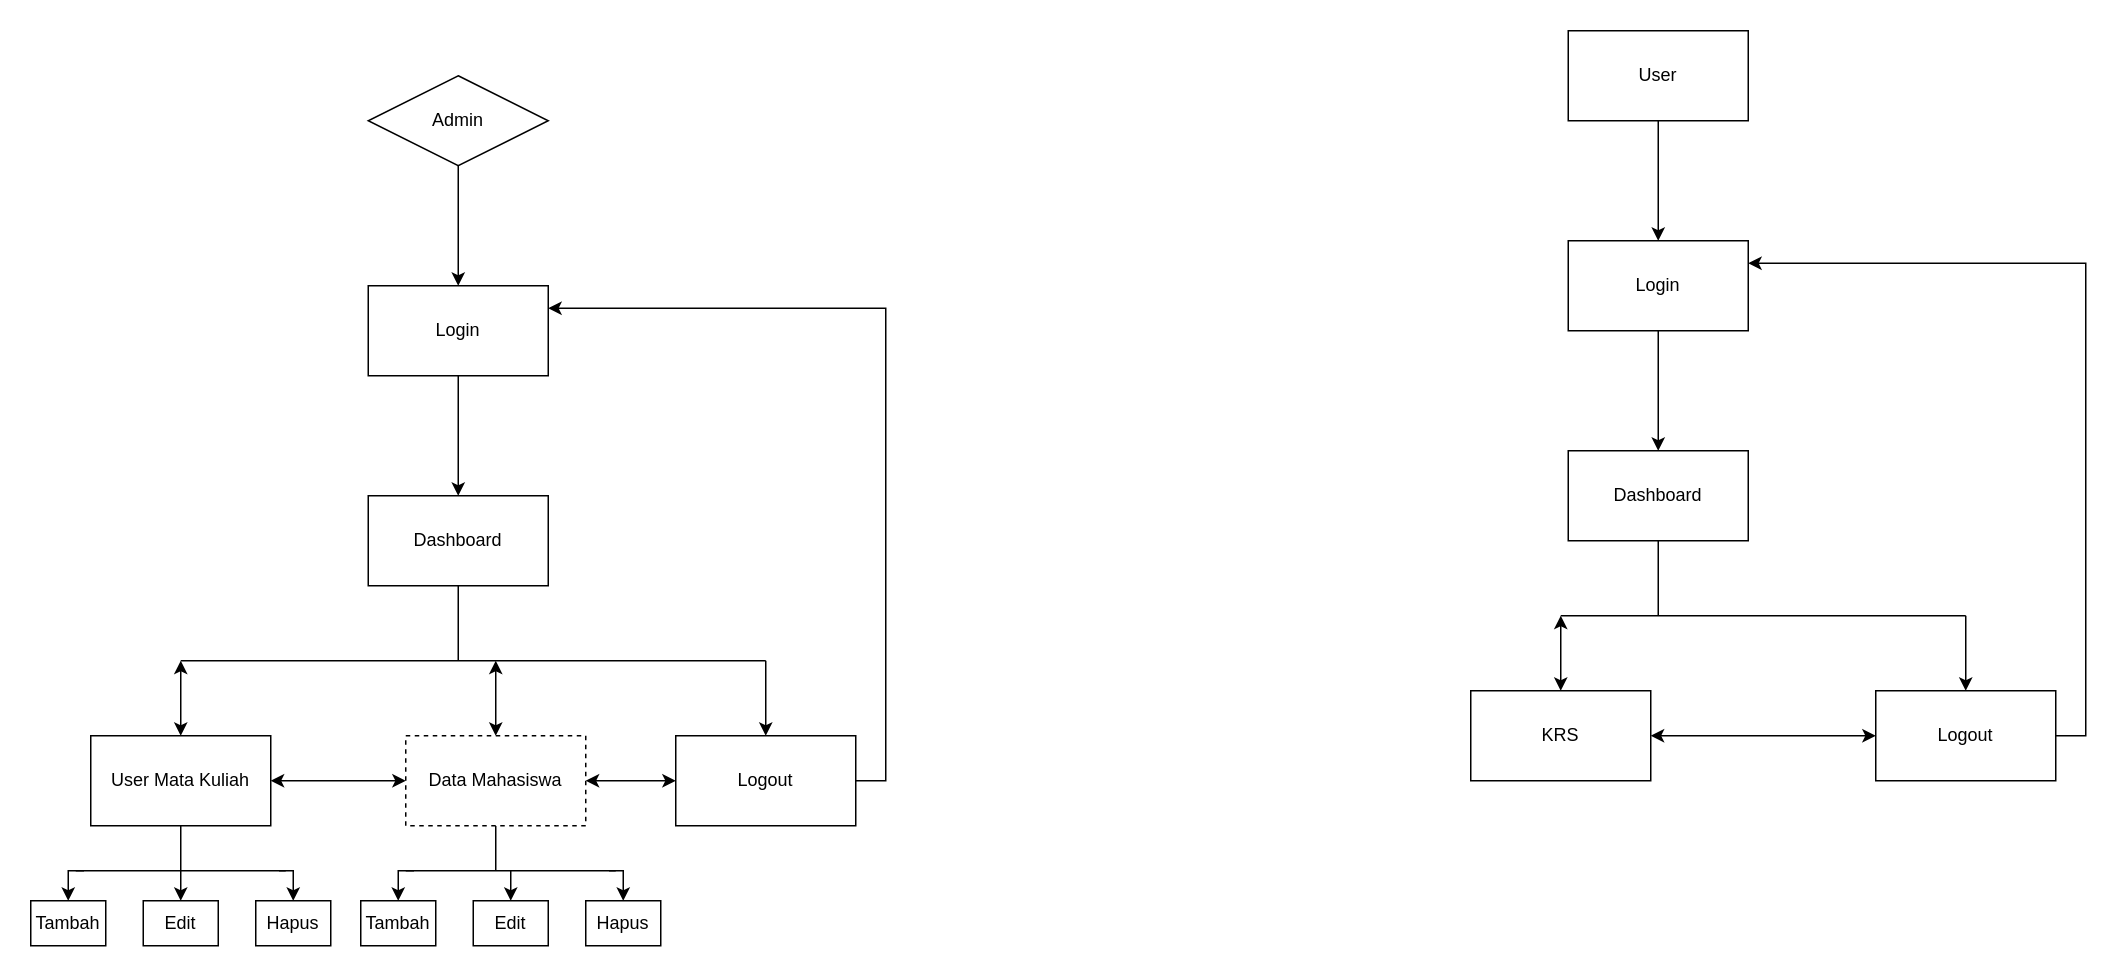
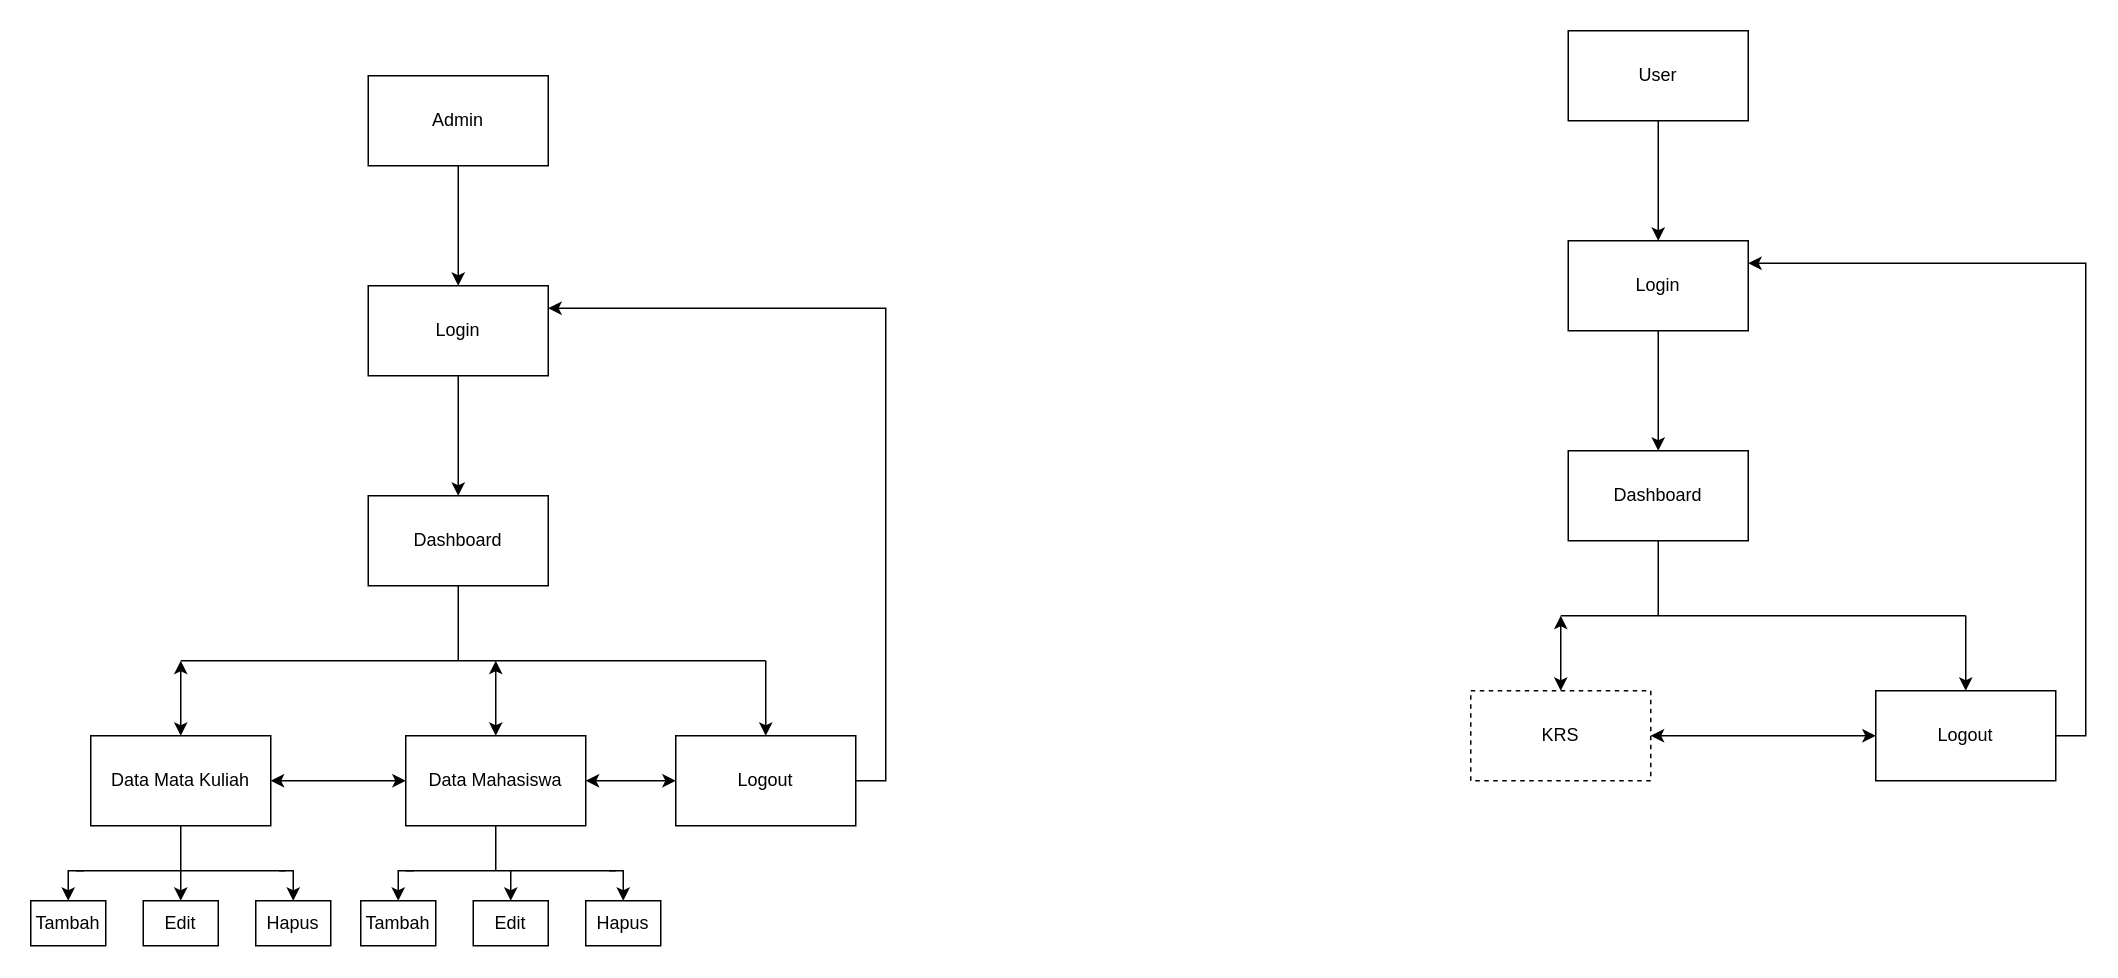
  <mxCell id="0" />
  <mxCell id="1" parent="0" />
  <mxCell id="2" value="" style="edgeStyle=orthogonalEdgeStyle;rounded=0;orthogonalLoop=1;jettySize=auto;html=1;" edge="1" parent="1" source="3" target="5"><mxGeometry relative="1" as="geometry" /></mxCell>
- <mxCell id="3" value="Admin" style="rhombus;whiteSpace=wrap;html=1;" vertex="1" parent="1"><mxGeometry x="245" y="50" width="120" height="60" as="geometry" /></mxCell>
+ <mxCell id="3" value="Admin" style="rounded=0;whiteSpace=wrap;html=1;" vertex="1" parent="1"><mxGeometry x="245" y="50" width="120" height="60" as="geometry" /></mxCell>
  <mxCell id="4" value="" style="edgeStyle=orthogonalEdgeStyle;rounded=0;orthogonalLoop=1;jettySize=auto;html=1;" edge="1" parent="1" source="5" target="7"><mxGeometry relative="1" as="geometry" /></mxCell>
  <mxCell id="5" value="Login" style="whiteSpace=wrap;html=1;rounded=0;" vertex="1" parent="1"><mxGeometry x="245" y="190" width="120" height="60" as="geometry" /></mxCell>
  <mxCell id="6" style="edgeStyle=orthogonalEdgeStyle;rounded=0;orthogonalLoop=1;jettySize=auto;html=1;startArrow=none;startFill=0;endArrow=none;endFill=0;" edge="1" parent="1" source="7"><mxGeometry relative="1" as="geometry"><mxPoint x="305" y="440" as="targetPoint" /></mxGeometry></mxCell>
  <mxCell id="7" value="Dashboard" style="whiteSpace=wrap;html=1;rounded=0;" vertex="1" parent="1"><mxGeometry x="245" y="330" width="120" height="60" as="geometry" /></mxCell>
  <mxCell id="8" value="" style="endArrow=none;html=1;" edge="1" parent="1"><mxGeometry width="50" height="50" relative="1" as="geometry"><mxPoint x="120" y="440" as="sourcePoint" /><mxPoint x="510" y="440" as="targetPoint" /></mxGeometry></mxCell>
  <mxCell id="9" style="edgeStyle=orthogonalEdgeStyle;rounded=0;orthogonalLoop=1;jettySize=auto;html=1;entryX=0;entryY=0.5;entryDx=0;entryDy=0;startArrow=classic;startFill=1;endArrow=classic;endFill=1;" edge="1" parent="1" source="12" target="19"><mxGeometry relative="1" as="geometry" /></mxCell>
  <mxCell id="10" style="edgeStyle=orthogonalEdgeStyle;rounded=0;orthogonalLoop=1;jettySize=auto;html=1;startArrow=classic;startFill=1;endArrow=classic;endFill=1;" edge="1" parent="1" source="12"><mxGeometry relative="1" as="geometry"><mxPoint x="330" y="440" as="targetPoint" /></mxGeometry></mxCell>
  <mxCell id="11" style="edgeStyle=orthogonalEdgeStyle;rounded=0;orthogonalLoop=1;jettySize=auto;html=1;startArrow=none;startFill=0;endArrow=none;endFill=0;" edge="1" parent="1" source="12"><mxGeometry relative="1" as="geometry"><mxPoint x="330" y="580" as="targetPoint" /></mxGeometry></mxCell>
- <mxCell id="12" value="Data Mahasiswa" style="rounded=0;whiteSpace=wrap;html=1;dashed=1;" vertex="1" parent="1"><mxGeometry x="270" y="490" width="120" height="60" as="geometry" /></mxCell>
+ <mxCell id="12" value="Data Mahasiswa" style="rounded=0;whiteSpace=wrap;html=1;" vertex="1" parent="1"><mxGeometry x="270" y="490" width="120" height="60" as="geometry" /></mxCell>
  <mxCell id="13" style="edgeStyle=orthogonalEdgeStyle;rounded=0;orthogonalLoop=1;jettySize=auto;html=1;startArrow=classic;startFill=1;endArrow=classic;endFill=1;" edge="1" parent="1" source="16"><mxGeometry relative="1" as="geometry"><mxPoint x="120" y="440" as="targetPoint" /></mxGeometry></mxCell>
  <mxCell id="14" style="edgeStyle=orthogonalEdgeStyle;rounded=0;orthogonalLoop=1;jettySize=auto;html=1;startArrow=classic;startFill=1;endArrow=classic;endFill=1;entryX=0;entryY=0.5;entryDx=0;entryDy=0;" edge="1" parent="1" source="16" target="12"><mxGeometry relative="1" as="geometry"><mxPoint x="240" y="520" as="targetPoint" /></mxGeometry></mxCell>
  <mxCell id="15" style="edgeStyle=orthogonalEdgeStyle;rounded=0;orthogonalLoop=1;jettySize=auto;html=1;startArrow=none;startFill=0;endArrow=none;endFill=0;" edge="1" parent="1" source="16"><mxGeometry relative="1" as="geometry"><mxPoint x="120" y="580" as="targetPoint" /></mxGeometry></mxCell>
- <mxCell id="16" value="User Mata Kuliah" style="rounded=0;whiteSpace=wrap;html=1;" vertex="1" parent="1"><mxGeometry x="60" y="490" width="120" height="60" as="geometry" /></mxCell>
+ <mxCell id="16" value="Data Mata Kuliah" style="rounded=0;whiteSpace=wrap;html=1;" vertex="1" parent="1"><mxGeometry x="60" y="490" width="120" height="60" as="geometry" /></mxCell>
  <mxCell id="17" style="edgeStyle=orthogonalEdgeStyle;rounded=0;orthogonalLoop=1;jettySize=auto;html=1;startArrow=classic;startFill=1;endArrow=none;endFill=0;" edge="1" parent="1" source="19"><mxGeometry relative="1" as="geometry"><mxPoint x="510" y="440" as="targetPoint" /></mxGeometry></mxCell>
  <mxCell id="18" style="edgeStyle=orthogonalEdgeStyle;rounded=0;orthogonalLoop=1;jettySize=auto;html=1;entryX=1;entryY=0.25;entryDx=0;entryDy=0;startArrow=none;startFill=0;endArrow=classic;endFill=1;" edge="1" parent="1" source="19" target="5"><mxGeometry relative="1" as="geometry"><Array as="points"><mxPoint x="590" y="520" /><mxPoint x="590" y="205" /></Array></mxGeometry></mxCell>
  <mxCell id="19" value="Logout" style="rounded=0;whiteSpace=wrap;html=1;" vertex="1" parent="1"><mxGeometry x="450" y="490" width="120" height="60" as="geometry" /></mxCell>
  <mxCell id="20" value="" style="endArrow=none;html=1;" edge="1" parent="1"><mxGeometry width="50" height="50" relative="1" as="geometry"><mxPoint x="50" y="580" as="sourcePoint" /><mxPoint x="190" y="580" as="targetPoint" /></mxGeometry></mxCell>
  <mxCell id="21" style="edgeStyle=orthogonalEdgeStyle;rounded=0;orthogonalLoop=1;jettySize=auto;html=1;startArrow=classic;startFill=1;endArrow=none;endFill=0;" edge="1" parent="1" source="22"><mxGeometry relative="1" as="geometry"><mxPoint x="120" y="580" as="targetPoint" /></mxGeometry></mxCell>
  <mxCell id="22" value="Edit" style="rounded=0;whiteSpace=wrap;html=1;" vertex="1" parent="1"><mxGeometry x="95" y="600" width="50" height="30" as="geometry" /></mxCell>
  <mxCell id="23" style="edgeStyle=orthogonalEdgeStyle;rounded=0;orthogonalLoop=1;jettySize=auto;html=1;startArrow=classic;startFill=1;endArrow=none;endFill=0;" edge="1" parent="1" source="24"><mxGeometry relative="1" as="geometry"><mxPoint x="55" y="580" as="targetPoint" /></mxGeometry></mxCell>
  <mxCell id="24" value="Tambah" style="rounded=0;whiteSpace=wrap;html=1;" vertex="1" parent="1"><mxGeometry x="20" y="600" width="50" height="30" as="geometry" /></mxCell>
  <mxCell id="25" style="edgeStyle=orthogonalEdgeStyle;rounded=0;orthogonalLoop=1;jettySize=auto;html=1;startArrow=classic;startFill=1;endArrow=none;endFill=0;" edge="1" parent="1" source="26"><mxGeometry relative="1" as="geometry"><mxPoint x="185" y="580" as="targetPoint" /></mxGeometry></mxCell>
  <mxCell id="26" value="Hapus" style="rounded=0;whiteSpace=wrap;html=1;" vertex="1" parent="1"><mxGeometry x="170" y="600" width="50" height="30" as="geometry" /></mxCell>
  <mxCell id="27" value="" style="endArrow=none;html=1;" edge="1" parent="1"><mxGeometry width="50" height="50" relative="1" as="geometry"><mxPoint x="270" y="580" as="sourcePoint" /><mxPoint x="410" y="580" as="targetPoint" /></mxGeometry></mxCell>
  <mxCell id="28" style="edgeStyle=orthogonalEdgeStyle;rounded=0;orthogonalLoop=1;jettySize=auto;html=1;startArrow=classic;startFill=1;endArrow=none;endFill=0;" edge="1" parent="1" source="29"><mxGeometry relative="1" as="geometry"><mxPoint x="340" y="580" as="targetPoint" /></mxGeometry></mxCell>
  <mxCell id="29" value="Edit" style="rounded=0;whiteSpace=wrap;html=1;" vertex="1" parent="1"><mxGeometry x="315" y="600" width="50" height="30" as="geometry" /></mxCell>
  <mxCell id="30" style="edgeStyle=orthogonalEdgeStyle;rounded=0;orthogonalLoop=1;jettySize=auto;html=1;startArrow=classic;startFill=1;endArrow=none;endFill=0;" edge="1" parent="1" source="31"><mxGeometry relative="1" as="geometry"><mxPoint x="275" y="580" as="targetPoint" /></mxGeometry></mxCell>
  <mxCell id="31" value="Tambah" style="rounded=0;whiteSpace=wrap;html=1;" vertex="1" parent="1"><mxGeometry x="240" y="600" width="50" height="30" as="geometry" /></mxCell>
  <mxCell id="32" style="edgeStyle=orthogonalEdgeStyle;rounded=0;orthogonalLoop=1;jettySize=auto;html=1;startArrow=classic;startFill=1;endArrow=none;endFill=0;" edge="1" parent="1" source="33"><mxGeometry relative="1" as="geometry"><mxPoint x="405" y="580" as="targetPoint" /></mxGeometry></mxCell>
  <mxCell id="33" value="Hapus" style="rounded=0;whiteSpace=wrap;html=1;" vertex="1" parent="1"><mxGeometry x="390" y="600" width="50" height="30" as="geometry" /></mxCell>
  <mxCell id="34" value="" style="edgeStyle=orthogonalEdgeStyle;rounded=0;orthogonalLoop=1;jettySize=auto;html=1;" edge="1" parent="1" source="35" target="37"><mxGeometry relative="1" as="geometry" /></mxCell>
  <mxCell id="35" value="User" style="rounded=0;whiteSpace=wrap;html=1;" vertex="1" parent="1"><mxGeometry x="1045" y="20" width="120" height="60" as="geometry" /></mxCell>
  <mxCell id="36" value="" style="edgeStyle=orthogonalEdgeStyle;rounded=0;orthogonalLoop=1;jettySize=auto;html=1;" edge="1" parent="1" source="37" target="39"><mxGeometry relative="1" as="geometry" /></mxCell>
  <mxCell id="37" value="Login" style="whiteSpace=wrap;html=1;rounded=0;" vertex="1" parent="1"><mxGeometry x="1045" y="160" width="120" height="60" as="geometry" /></mxCell>
  <mxCell id="38" style="edgeStyle=orthogonalEdgeStyle;rounded=0;orthogonalLoop=1;jettySize=auto;html=1;startArrow=none;startFill=0;endArrow=none;endFill=0;" edge="1" parent="1" source="39"><mxGeometry relative="1" as="geometry"><mxPoint x="1105" y="410" as="targetPoint" /></mxGeometry></mxCell>
  <mxCell id="39" value="Dashboard" style="whiteSpace=wrap;html=1;rounded=0;" vertex="1" parent="1"><mxGeometry x="1045" y="300" width="120" height="60" as="geometry" /></mxCell>
  <mxCell id="40" value="" style="endArrow=none;html=1;" edge="1" parent="1"><mxGeometry width="50" height="50" relative="1" as="geometry"><mxPoint x="1040" y="410" as="sourcePoint" /><mxPoint x="1310" y="410" as="targetPoint" /></mxGeometry></mxCell>
  <mxCell id="41" style="edgeStyle=orthogonalEdgeStyle;rounded=0;orthogonalLoop=1;jettySize=auto;html=1;startArrow=classic;startFill=1;endArrow=none;endFill=0;" edge="1" parent="1" source="43"><mxGeometry relative="1" as="geometry"><mxPoint x="1310" y="410" as="targetPoint" /></mxGeometry></mxCell>
  <mxCell id="42" style="edgeStyle=orthogonalEdgeStyle;rounded=0;orthogonalLoop=1;jettySize=auto;html=1;entryX=1;entryY=0.25;entryDx=0;entryDy=0;startArrow=none;startFill=0;endArrow=classic;endFill=1;" edge="1" parent="1" source="43" target="37"><mxGeometry relative="1" as="geometry"><Array as="points"><mxPoint x="1390" y="490" /><mxPoint x="1390" y="175" /></Array></mxGeometry></mxCell>
  <mxCell id="43" value="Logout" style="rounded=0;whiteSpace=wrap;html=1;" vertex="1" parent="1"><mxGeometry x="1250" y="460" width="120" height="60" as="geometry" /></mxCell>
  <mxCell id="44" style="edgeStyle=orthogonalEdgeStyle;rounded=0;orthogonalLoop=1;jettySize=auto;html=1;startArrow=classic;startFill=1;endArrow=classic;endFill=1;" edge="1" parent="1" source="46"><mxGeometry relative="1" as="geometry"><mxPoint x="1040" y="410" as="targetPoint" /></mxGeometry></mxCell>
  <mxCell id="45" style="edgeStyle=orthogonalEdgeStyle;rounded=0;orthogonalLoop=1;jettySize=auto;html=1;entryX=0;entryY=0.5;entryDx=0;entryDy=0;startArrow=classic;startFill=1;endArrow=classic;endFill=1;" edge="1" parent="1" source="46" target="43"><mxGeometry relative="1" as="geometry" /></mxCell>
- <mxCell id="46" value="KRS" style="rounded=0;whiteSpace=wrap;html=1;" vertex="1" parent="1"><mxGeometry x="980" y="460" width="120" height="60" as="geometry" /></mxCell>
+ <mxCell id="46" value="KRS" style="rounded=0;whiteSpace=wrap;html=1;dashed=1;" vertex="1" parent="1"><mxGeometry x="980" y="460" width="120" height="60" as="geometry" /></mxCell>
